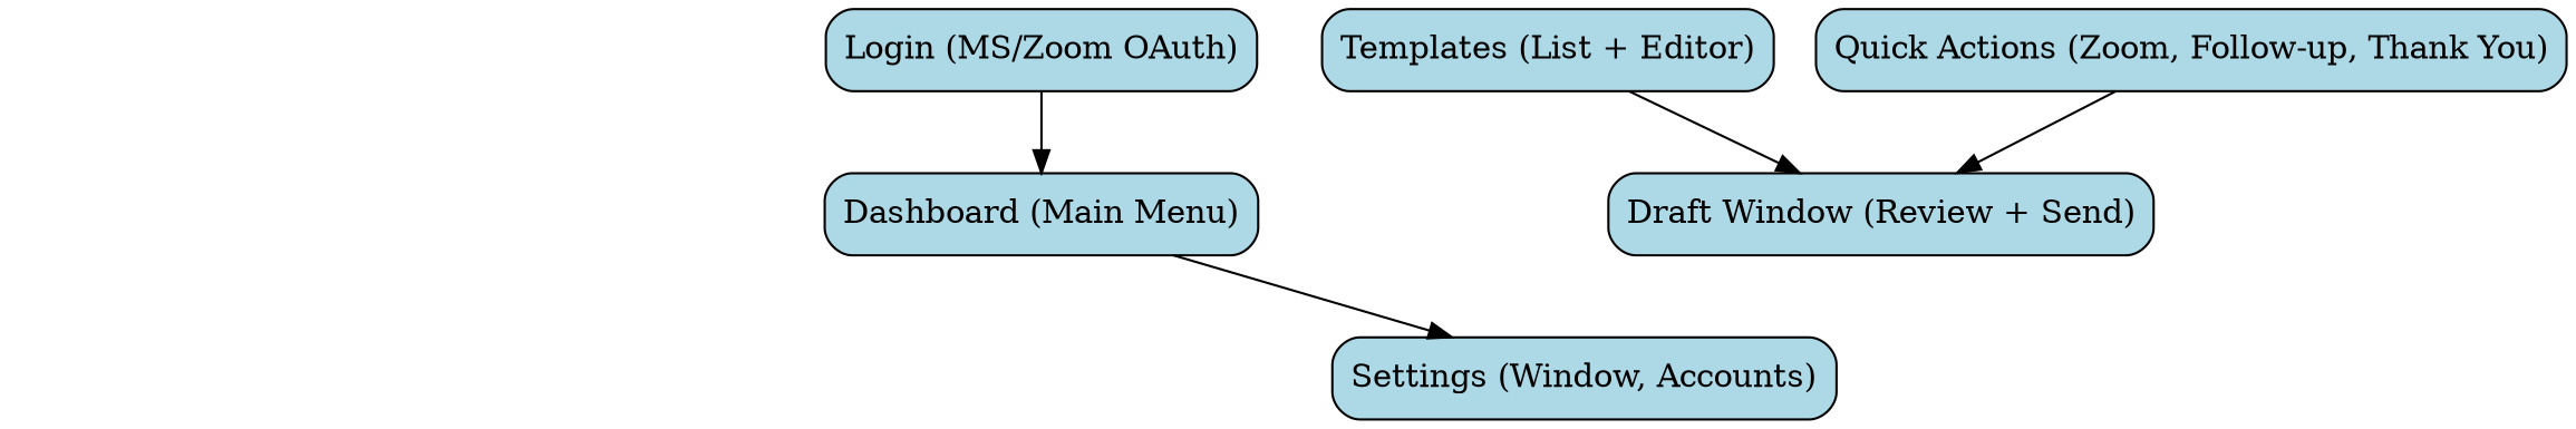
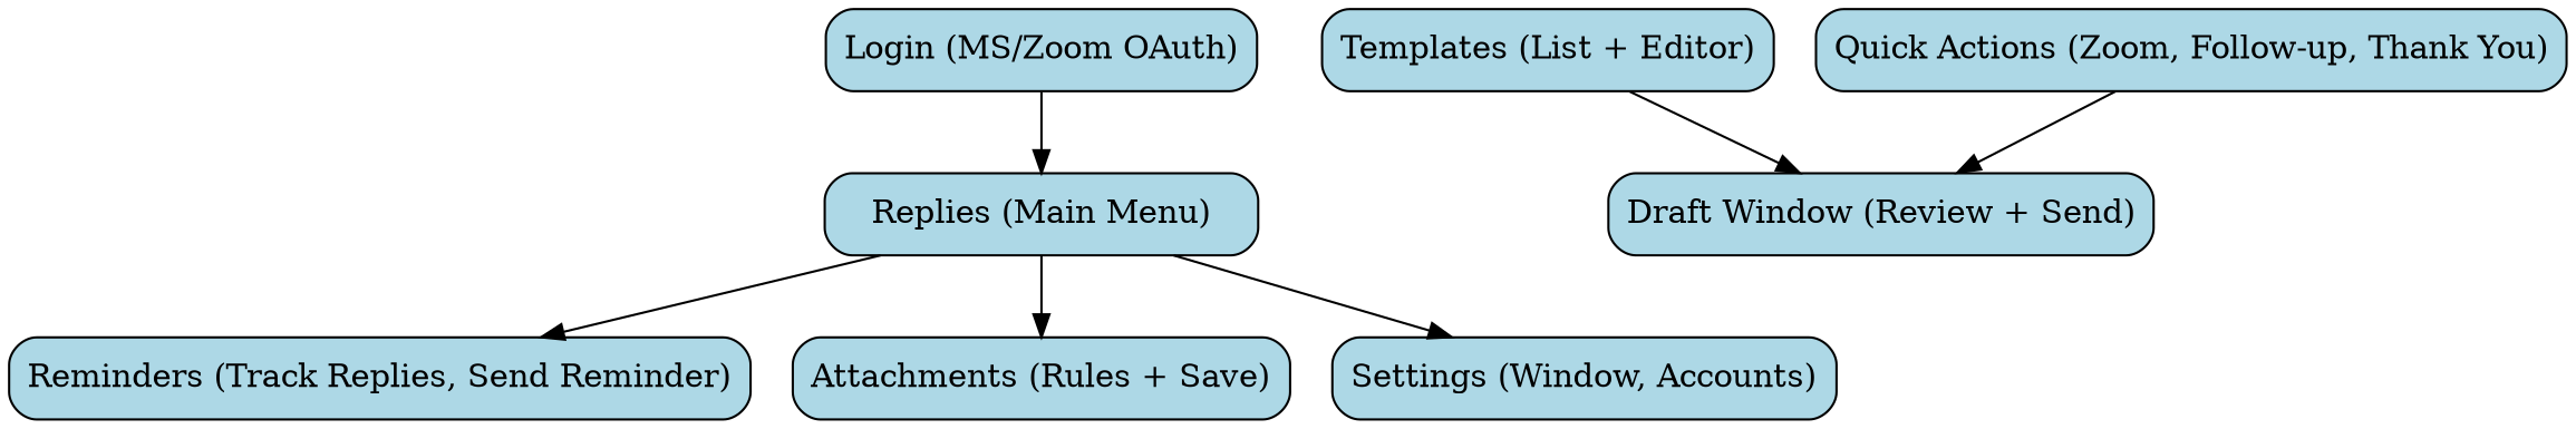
  digraph {
    rankdir=TB
    node [fillcolor=lightblue shape=rect style="rounded,filled"]
    n1 [label="Login (MS/Zoom OAuth)"]
-   n2 [label="Dashboard (Main Menu)"]
+   n2 [label="Replies (Main Menu)"]
+   n3 [label="Reminders (Track Replies, Send Reminder)"]
+   n4 [label="Attachments (Rules + Save)"]
    n5 [label="Settings (Window, Accounts)"]
    n6 [label="Templates (List + Editor)"]
    n7 [label="Draft Window (Review + Send)"]
    n8 [label="Quick Actions (Zoom, Follow-up, Thank You)"]
    n1 -> n2
+   n2 -> n3
+   n2 -> n4
    n2 -> n5
    n6 -> n7
    n8 -> n7
  }
